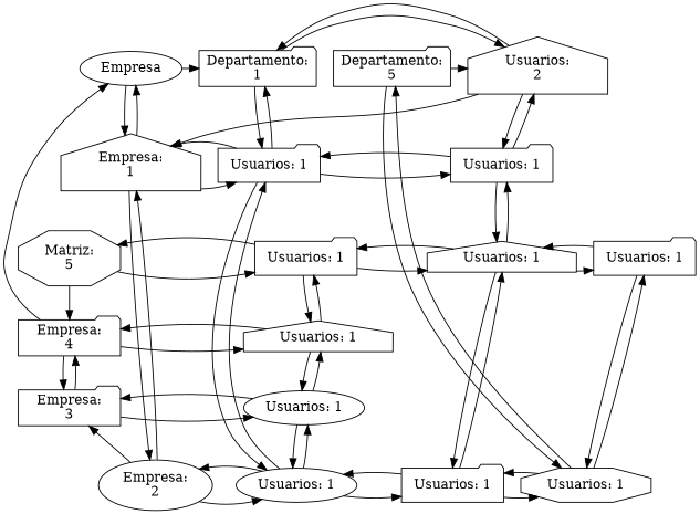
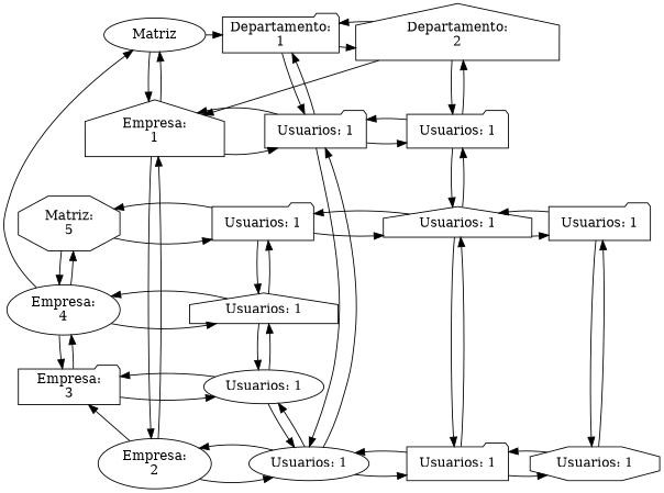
  digraph {
    node [shape=folder]
-   n1 [label=Empresa shape=ellipse width=1.5]
+   n1 [label=Matriz shape=ellipse width=1.5]
    n2 [label="Departamento:\n1" width=1.5]
-   n3 [label="Usuarios:\n2" shape=house width=1.5]
-   n4 [label="Departamento:\n5" width=1.5]
+   n3 [label="Departamento:\n2" shape=house width=1.5]
    n5 [label="Empresa:\n1" shape=house width=1.5]
    n6 [label="Usuarios: 1" width=1.5]
    n7 [label="Usuarios: 1" width=1.5]
    n8 [label="Empresa:\n2" shape=ellipse width=1.5]
    n9 [label="Usuarios: 1" shape=ellipse width=1.5]
    n10 [label="Usuarios: 1" width=1.5]
    n11 [label="Usuarios: 1" shape=octagon width=1.5]
    n12 [label="Empresa:\n3" width=1.5]
    n13 [label="Usuarios: 1" shape=ellipse width=1.5]
-   n14 [label="Empresa:\n4" width=1.5]
+   n14 [label="Empresa:\n4" shape=ellipse width=1.5]
    n15 [label="Usuarios: 1" shape=house width=1.5]
    n16 [label="Matriz:\n5" shape=octagon width=1.5]
    n17 [label="Usuarios: 1" width=1.5]
    n18 [label="Usuarios: 1" shape=house width=1.5]
    n19 [label="Usuarios: 1" width=1.5]
    subgraph sub_1 {
      rank=same
      n1
      n2
      n3
-     n4
    }
    subgraph sub_2 {
      rank=same
      n5
      n6
      n7
    }
    subgraph sub_3 {
      rank=same
      n8
      n9
      n10
      n11
    }
    subgraph sub_4 {
      rank=same
      n12
      n13
    }
    subgraph sub_5 {
      rank=same
      n14
      n15
    }
    subgraph sub_6 {
      rank=same
      n16
      n17
      n18
      n19
    }
    n1 -> n2
    n1 -> n5
    n2 -> n3
    n2 -> n6
    n3 -> n2
    n3 -> n5
    n3 -> n7
-   n4 -> n3
-   n4 -> n11
    n5 -> n1
    n5 -> n6
    n5 -> n8
    n6 -> n2
    n6 -> n5
    n6 -> n7
    n6 -> n9
    n7 -> n3
    n7 -> n6
    n7 -> n18
    n8 -> n5
    n8 -> n9
    n8 -> n12
    n9 -> n6
    n9 -> n8
    n9 -> n10
    n9 -> n13
    n10 -> n9
    n10 -> n11
    n10 -> n18
-   n11 -> n4
    n11 -> n10
    n11 -> n19
    n12 -> n13
    n12 -> n14
    n13 -> n9
    n13 -> n12
    n13 -> n15
    n14 -> n1
    n14 -> n12
    n14 -> n15
+   n14 -> n16
    n15 -> n13
    n15 -> n14
    n15 -> n17
    n16 -> n14
    n16 -> n17
    n17 -> n15
    n17 -> n16
    n17 -> n18
    n18 -> n7
    n18 -> n10
    n18 -> n17
    n18 -> n19
    n19 -> n11
    n19 -> n18
  }
